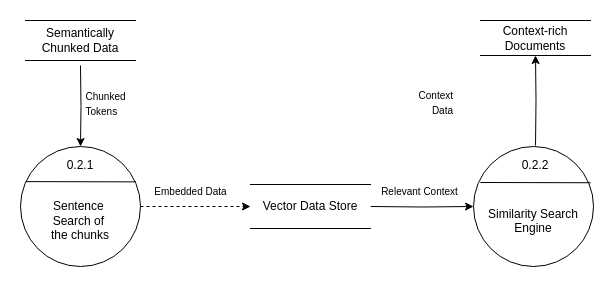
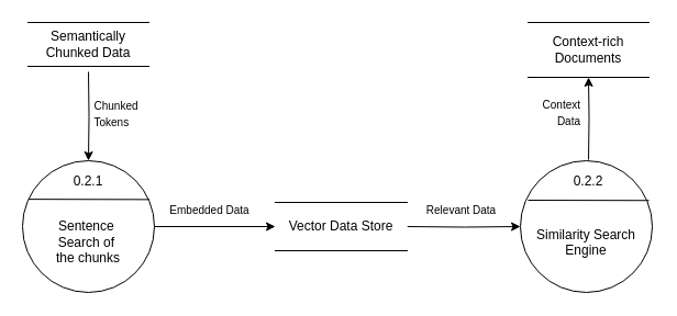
  <mxCell id="0" />
  <mxCell id="1" parent="0" />
  <mxCell id="2" style="edgeStyle=orthogonalEdgeStyle;rounded=0;orthogonalLoop=1;jettySize=auto;html=1;exitX=0.5;exitY=1;exitDx=0;exitDy=0;entryX=0.5;entryY=0;entryDx=0;entryDy=0;" parent="1" target="4" edge="1"><mxGeometry relative="1" as="geometry"><mxPoint x="80" y="65" as="sourcePoint" /></mxGeometry></mxCell>
- <mxCell id="3" style="edgeStyle=orthogonalEdgeStyle;rounded=0;orthogonalLoop=1;jettySize=auto;html=1;exitX=1;exitY=0.5;exitDx=0;exitDy=0;entryX=0;entryY=0.5;entryDx=0;entryDy=0;dashed=1;" parent="1" source="4" target="18" edge="1"><mxGeometry relative="1" as="geometry"><mxPoint x="230" y="206" as="targetPoint" /></mxGeometry></mxCell>
+ <mxCell id="3" style="edgeStyle=orthogonalEdgeStyle;rounded=0;orthogonalLoop=1;jettySize=auto;html=1;exitX=1;exitY=0.5;exitDx=0;exitDy=0;entryX=0;entryY=0.5;entryDx=0;entryDy=0;" parent="1" source="4" target="18" edge="1"><mxGeometry relative="1" as="geometry"><mxPoint x="230" y="206" as="targetPoint" /></mxGeometry></mxCell>
  <mxCell id="4" value="&lt;div&gt;&lt;br&gt;&lt;/div&gt;&lt;div&gt;&lt;br&gt;&lt;/div&gt;&lt;div&gt;Sentence&amp;nbsp;&lt;/div&gt;&lt;div&gt;Search of&amp;nbsp;&lt;/div&gt;&lt;div&gt;the chunks&lt;/div&gt;" style="ellipse;whiteSpace=wrap;html=1;aspect=fixed;" parent="1" vertex="1"><mxGeometry x="20" y="146" width="120" height="120" as="geometry" /></mxCell>
  <mxCell id="5" value="0.2.1" style="whiteSpace=wrap;html=1;strokeWidth=0;strokeColor=light-dark(default, #ffffff);rounded=1;" parent="1" vertex="1"><mxGeometry x="60" y="155" width="40" height="20" as="geometry" /></mxCell>
  <mxCell id="6" value="" style="endArrow=none;html=1;rounded=0;exitX=0.037;exitY=0.301;exitDx=0;exitDy=0;exitPerimeter=0;entryX=0.954;entryY=0.303;entryDx=0;entryDy=0;entryPerimeter=0;" parent="1" edge="1"><mxGeometry width="50" height="50" relative="1" as="geometry"><mxPoint x="25.44" y="181.12" as="sourcePoint" /><mxPoint x="135.48" y="181.36" as="targetPoint" /></mxGeometry></mxCell>
  <mxCell id="7" style="edgeStyle=orthogonalEdgeStyle;rounded=0;orthogonalLoop=1;jettySize=auto;html=1;exitX=1;exitY=0.5;exitDx=0;exitDy=0;entryX=0;entryY=0.5;entryDx=0;entryDy=0;" parent="1" target="9" edge="1"><mxGeometry relative="1" as="geometry"><mxPoint x="370" y="206" as="sourcePoint" /><mxPoint x="448" y="206" as="targetPoint" /></mxGeometry></mxCell>
  <mxCell id="8" value="" style="edgeStyle=orthogonalEdgeStyle;rounded=0;orthogonalLoop=1;jettySize=auto;html=1;entryX=0.5;entryY=1;entryDx=0;entryDy=0;" parent="1" target="17" edge="1"><mxGeometry relative="1" as="geometry"><mxPoint x="535.02" y="145" as="sourcePoint" /><mxPoint x="535.02" y="65" as="targetPoint" /></mxGeometry></mxCell>
  <mxCell id="9" value="&lt;div&gt;&lt;br&gt;&lt;/div&gt;&lt;div&gt;&lt;span style=&quot;background-color: transparent; color: light-dark(rgb(0, 0, 0), rgb(255, 255, 255));&quot;&gt;&lt;br&gt;&lt;/span&gt;&lt;/div&gt;&lt;div&gt;&lt;span style=&quot;background-color: transparent; color: light-dark(rgb(0, 0, 0), rgb(255, 255, 255));&quot;&gt;Similarity Search Engine&lt;/span&gt;&lt;/div&gt;" style="ellipse;whiteSpace=wrap;html=1;aspect=fixed;" parent="1" vertex="1"><mxGeometry x="473.02" y="146" width="120" height="120" as="geometry" /></mxCell>
  <mxCell id="10" value="0.2.2" style="whiteSpace=wrap;html=1;strokeWidth=0;strokeColor=light-dark(default, #ffffff);" parent="1" vertex="1"><mxGeometry x="515.02" y="155" width="40" height="20" as="geometry" /></mxCell>
  <mxCell id="11" value="" style="endArrow=none;html=1;rounded=0;exitX=0.037;exitY=0.301;exitDx=0;exitDy=0;exitPerimeter=0;entryX=0.954;entryY=0.303;entryDx=0;entryDy=0;entryPerimeter=0;" parent="1" edge="1"><mxGeometry width="50" height="50" relative="1" as="geometry"><mxPoint x="480" y="182" as="sourcePoint" /><mxPoint x="590.04" y="182.24" as="targetPoint" /></mxGeometry></mxCell>
  <mxCell id="12" value="&lt;font style=&quot;font-size: 10px;&quot;&gt;Embedded Data&lt;/font&gt;" style="text;html=1;align=center;verticalAlign=middle;resizable=0;points=[];autosize=1;strokeColor=none;fillColor=none;" parent="1" vertex="1"><mxGeometry x="140" y="176" width="100" height="30" as="geometry" /></mxCell>
- <mxCell id="13" value="&lt;span style=&quot;font-size: 10px;&quot;&gt;Relevant Context&lt;/span&gt;" style="text;html=1;align=center;verticalAlign=middle;resizable=0;points=[];autosize=1;strokeColor=none;fillColor=none;" parent="1" vertex="1"><mxGeometry x="374" y="176" width="90" height="30" as="geometry" /></mxCell>
- <mxCell id="14" value="&lt;span style=&quot;font-size: 10px;&quot;&gt;Context&lt;/span&gt;&lt;div&gt;&lt;span style=&quot;font-size: 10px;&quot;&gt;Data&lt;/span&gt;&lt;/div&gt;" style="text;html=1;align=right;verticalAlign=middle;resizable=0;points=[];autosize=1;strokeColor=none;fillColor=none;" parent="1" vertex="1"><mxGeometry x="394.02" y="82" width="60" height="40" as="geometry" /></mxCell>
+ <mxCell id="13" value="&lt;span style=&quot;font-size: 10px;&quot;&gt;Relevant Data&lt;/span&gt;" style="text;html=1;align=center;verticalAlign=middle;resizable=0;points=[];autosize=1;strokeColor=none;fillColor=none;" parent="1" vertex="1"><mxGeometry x="374" y="176" width="90" height="30" as="geometry" /></mxCell>
+ <mxCell id="14" value="&lt;span style=&quot;font-size: 10px;&quot;&gt;Context&lt;/span&gt;&lt;div&gt;&lt;span style=&quot;font-size: 10px;&quot;&gt;Data&lt;/span&gt;&lt;/div&gt;" style="text;html=1;align=right;verticalAlign=middle;resizable=0;points=[];autosize=1;strokeColor=none;fillColor=none;" parent="1" vertex="1"><mxGeometry x="469.02" y="82" width="60" height="40" as="geometry" /></mxCell>
  <mxCell id="15" value="Semantically Chunked Data" style="html=1;dashed=0;whiteSpace=wrap;shape=partialRectangle;right=0;left=0;" parent="1" vertex="1"><mxGeometry x="25" y="20" width="110" height="40" as="geometry" /></mxCell>
  <mxCell id="16" value="&lt;div style=&quot;text-align: left;&quot;&gt;&lt;span style=&quot;font-size: 10px;&quot;&gt;Chunked&lt;/span&gt;&lt;/div&gt;&lt;div style=&quot;text-align: left;&quot;&gt;&lt;span style=&quot;font-size: 10px;&quot;&gt;Tokens&lt;/span&gt;&lt;/div&gt;" style="text;html=1;align=center;verticalAlign=middle;resizable=0;points=[];autosize=1;strokeColor=none;fillColor=none;" parent="1" vertex="1"><mxGeometry x="75" y="83" width="60" height="40" as="geometry" /></mxCell>
- <mxCell id="17" value="Context-rich Documents" style="html=1;dashed=0;whiteSpace=wrap;shape=partialRectangle;right=0;left=0;" parent="1" vertex="1"><mxGeometry x="480.02" y="20" width="110" height="35" as="geometry" /></mxCell>
+ <mxCell id="17" value="Context-rich Documents" style="html=1;dashed=0;whiteSpace=wrap;shape=partialRectangle;right=0;left=0;" parent="1" vertex="1"><mxGeometry x="480.02" y="20" width="110" height="50" as="geometry" /></mxCell>
  <mxCell id="18" value="Vector Data Store" style="html=1;dashed=0;whiteSpace=wrap;shape=partialRectangle;right=0;left=0;" parent="1" vertex="1"><mxGeometry x="250" y="184" width="120" height="44" as="geometry" /></mxCell>
